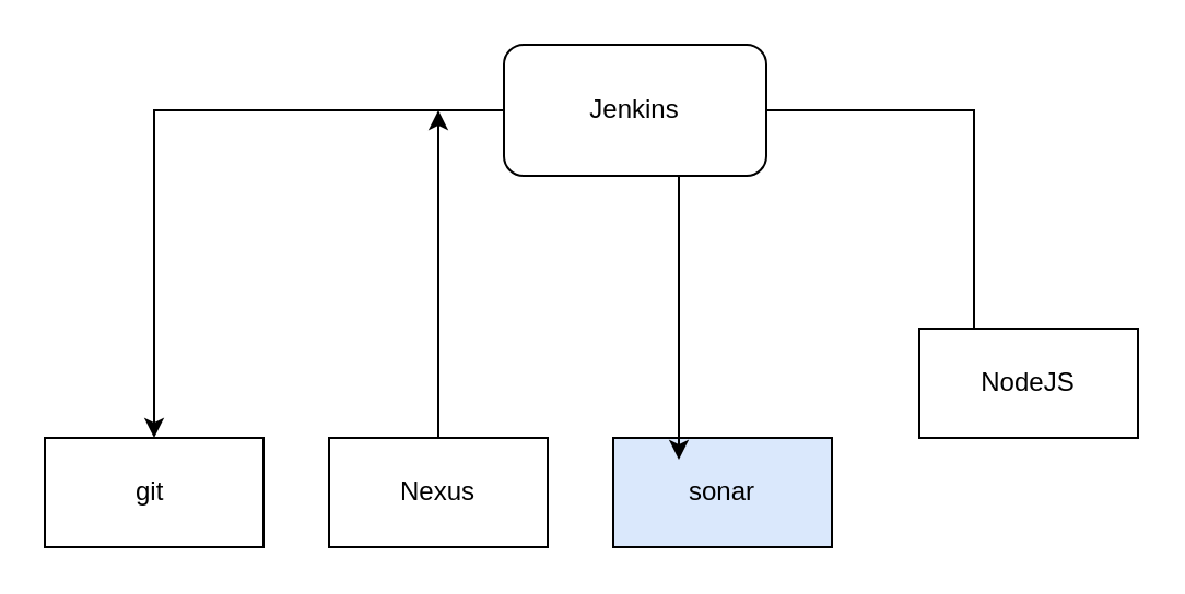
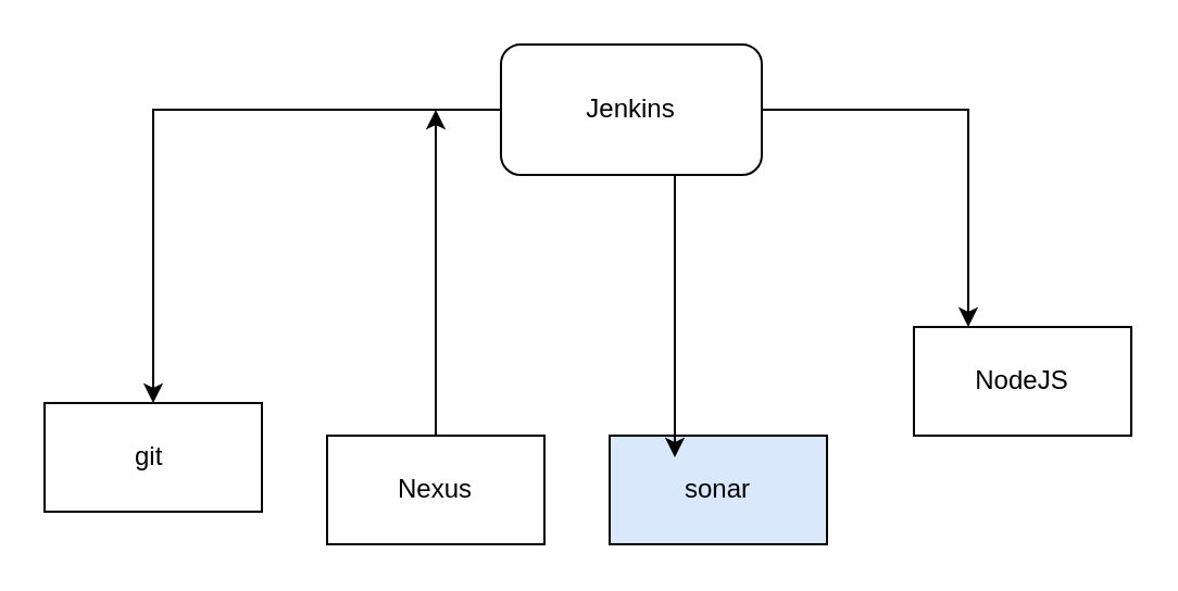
  <mxCell id="0" />
  <mxCell id="1" parent="0" />
  <mxCell id="2" style="edgeStyle=orthogonalEdgeStyle;rounded=0;orthogonalLoop=1;jettySize=auto;html=1;entryX=0.5;entryY=0;entryDx=0;entryDy=0;" edge="1" parent="1" source="4" target="5"><mxGeometry relative="1" as="geometry"><mxPoint x="70" y="50" as="targetPoint" /><Array as="points"><mxPoint x="70" y="50" /></Array></mxGeometry></mxCell>
- <mxCell id="3" style="edgeStyle=orthogonalEdgeStyle;rounded=0;orthogonalLoop=1;jettySize=auto;html=1;entryX=0.25;entryY=0;entryDx=0;entryDy=0;endArrow=none;" edge="1" parent="1" source="4" target="8"><mxGeometry relative="1" as="geometry"><mxPoint x="510" y="50" as="targetPoint" /></mxGeometry></mxCell>
+ <mxCell id="3" style="edgeStyle=orthogonalEdgeStyle;rounded=0;orthogonalLoop=1;jettySize=auto;html=1;entryX=0.25;entryY=0;entryDx=0;entryDy=0;" edge="1" parent="1" source="4" target="8"><mxGeometry relative="1" as="geometry"><mxPoint x="510" y="50" as="targetPoint" /></mxGeometry></mxCell>
  <mxCell id="4" value="Jenkins" style="rounded=1;whiteSpace=wrap;html=1;" vertex="1" parent="1"><mxGeometry x="230" y="20" width="120" height="60" as="geometry" /></mxCell>
- <mxCell id="5" value="git&amp;nbsp;" style="rounded=0;whiteSpace=wrap;html=1;" vertex="1" parent="1"><mxGeometry x="20" y="200" width="100" height="50" as="geometry" /></mxCell>
+ <mxCell id="5" value="git&amp;nbsp;" style="rounded=0;whiteSpace=wrap;html=1;" vertex="1" parent="1"><mxGeometry x="20" y="185" width="100" height="50" as="geometry" /></mxCell>
  <mxCell id="6" style="edgeStyle=orthogonalEdgeStyle;rounded=0;orthogonalLoop=1;jettySize=auto;html=1;" edge="1" parent="1" source="7"><mxGeometry relative="1" as="geometry"><mxPoint x="200" y="50" as="targetPoint" /></mxGeometry></mxCell>
  <mxCell id="7" value="Nexus" style="rounded=0;whiteSpace=wrap;html=1;" vertex="1" parent="1"><mxGeometry x="150" y="200" width="100" height="50" as="geometry" /></mxCell>
  <mxCell id="8" value="NodeJS" style="rounded=0;whiteSpace=wrap;html=1;" vertex="1" parent="1"><mxGeometry x="420" y="150" width="100" height="50" as="geometry" /></mxCell>
  <mxCell id="9" value="sonar" style="rounded=0;whiteSpace=wrap;html=1;fillColor=#dae8fc;" vertex="1" parent="1"><mxGeometry x="280" y="200" width="100" height="50" as="geometry" /></mxCell>
  <mxCell id="10" style="edgeStyle=orthogonalEdgeStyle;rounded=0;orthogonalLoop=1;jettySize=auto;html=1;" edge="1" parent="1" source="4"><mxGeometry relative="1" as="geometry"><mxPoint x="310" y="210" as="targetPoint" /><Array as="points"><mxPoint x="310" y="210" /></Array></mxGeometry></mxCell>
